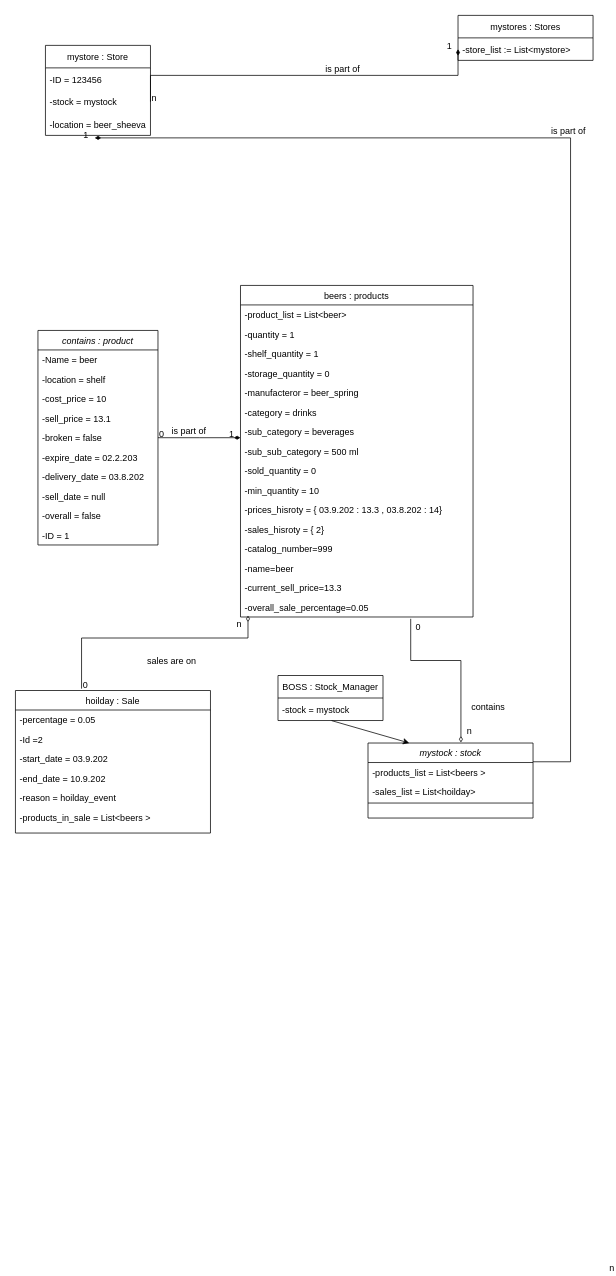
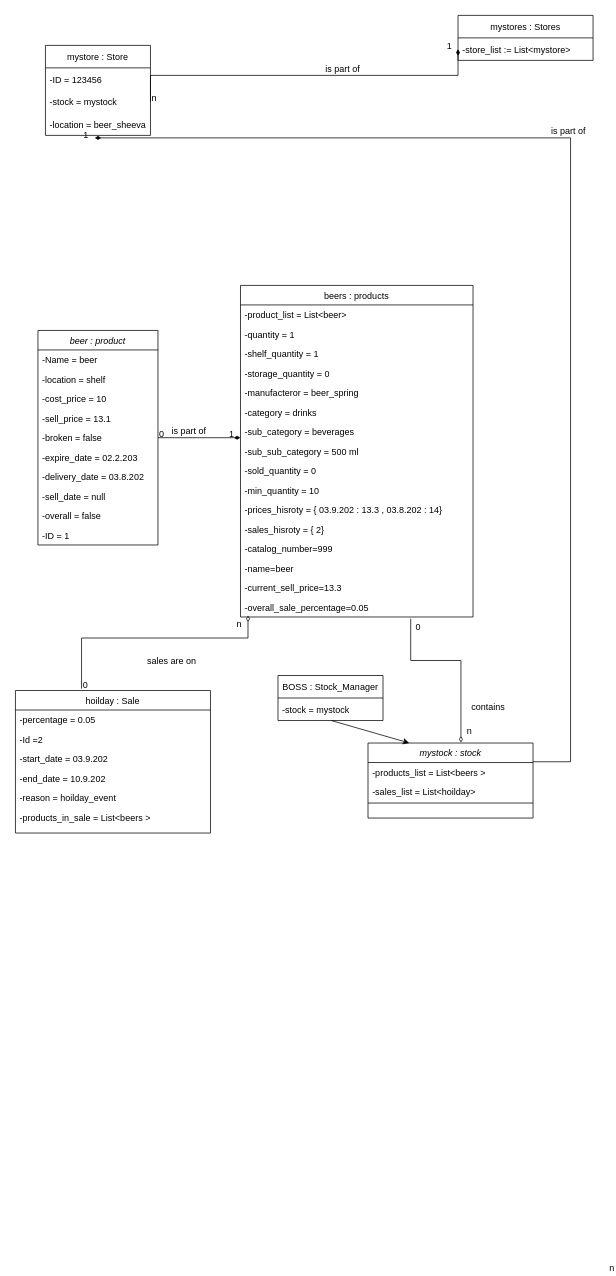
  <mxCell id="0" />
  <mxCell id="1" parent="0" />
- <mxCell id="2" value="contains : product" style="swimlane;fontStyle=2;align=center;verticalAlign=top;childLayout=stackLayout;horizontal=1;startSize=26;horizontalStack=0;resizeParent=1;resizeLast=0;collapsible=1;marginBottom=0;rounded=0;shadow=0;strokeWidth=1;" parent="1" vertex="1"><mxGeometry x="50" y="440" width="160" height="286" as="geometry"><mxRectangle x="230" y="140" width="160" height="26" as="alternateBounds" /></mxGeometry></mxCell>
+ <mxCell id="2" value="beer : product" style="swimlane;fontStyle=2;align=center;verticalAlign=top;childLayout=stackLayout;horizontal=1;startSize=26;horizontalStack=0;resizeParent=1;resizeLast=0;collapsible=1;marginBottom=0;rounded=0;shadow=0;strokeWidth=1;" parent="1" vertex="1"><mxGeometry x="50" y="440" width="160" height="286" as="geometry"><mxRectangle x="230" y="140" width="160" height="26" as="alternateBounds" /></mxGeometry></mxCell>
  <mxCell id="3" value="-Name = beer" style="text;align=left;verticalAlign=top;spacingLeft=4;spacingRight=4;overflow=hidden;rotatable=0;points=[[0,0.5],[1,0.5]];portConstraint=eastwest;" parent="2" vertex="1"><mxGeometry y="26" width="160" height="26" as="geometry" /></mxCell>
  <mxCell id="4" value="-location = shelf" style="text;align=left;verticalAlign=top;spacingLeft=4;spacingRight=4;overflow=hidden;rotatable=0;points=[[0,0.5],[1,0.5]];portConstraint=eastwest;rounded=0;shadow=0;html=0;fontColor=#000000;" parent="2" vertex="1"><mxGeometry y="52" width="160" height="26" as="geometry" /></mxCell>
  <mxCell id="5" value="-cost_price = 10" style="text;align=left;verticalAlign=top;spacingLeft=4;spacingRight=4;overflow=hidden;rotatable=0;points=[[0,0.5],[1,0.5]];portConstraint=eastwest;rounded=0;shadow=0;html=0;" parent="2" vertex="1"><mxGeometry y="78" width="160" height="26" as="geometry" /></mxCell>
  <mxCell id="6" value="-sell_price = 13.1" style="text;align=left;verticalAlign=top;spacingLeft=4;spacingRight=4;overflow=hidden;rotatable=0;points=[[0,0.5],[1,0.5]];portConstraint=eastwest;" parent="2" vertex="1"><mxGeometry y="104" width="160" height="26" as="geometry" /></mxCell>
  <mxCell id="7" value="-broken = false" style="text;align=left;verticalAlign=top;spacingLeft=4;spacingRight=4;overflow=hidden;rotatable=0;points=[[0,0.5],[1,0.5]];portConstraint=eastwest;" parent="2" vertex="1"><mxGeometry y="130" width="160" height="26" as="geometry" /></mxCell>
  <mxCell id="8" value="-expire_date = 02.2.203" style="text;align=left;verticalAlign=top;spacingLeft=4;spacingRight=4;overflow=hidden;rotatable=0;points=[[0,0.5],[1,0.5]];portConstraint=eastwest;" parent="2" vertex="1"><mxGeometry y="156" width="160" height="26" as="geometry" /></mxCell>
  <mxCell id="9" value="-delivery_date = 03.8.202" style="text;align=left;verticalAlign=top;spacingLeft=4;spacingRight=4;overflow=hidden;rotatable=0;points=[[0,0.5],[1,0.5]];portConstraint=eastwest;" parent="2" vertex="1"><mxGeometry y="182" width="160" height="26" as="geometry" /></mxCell>
  <mxCell id="10" value="-sell_date = null" style="text;align=left;verticalAlign=top;spacingLeft=4;spacingRight=4;overflow=hidden;rotatable=0;points=[[0,0.5],[1,0.5]];portConstraint=eastwest;" parent="2" vertex="1"><mxGeometry y="208" width="160" height="26" as="geometry" /></mxCell>
  <mxCell id="11" value="-overall = false" style="text;align=left;verticalAlign=top;spacingLeft=4;spacingRight=4;overflow=hidden;rotatable=0;points=[[0,0.5],[1,0.5]];portConstraint=eastwest;" parent="2" vertex="1"><mxGeometry y="234" width="160" height="26" as="geometry" /></mxCell>
  <mxCell id="12" value="-ID = 1" style="text;align=left;verticalAlign=top;spacingLeft=4;spacingRight=4;overflow=hidden;rotatable=0;points=[[0,0.5],[1,0.5]];portConstraint=eastwest;" parent="2" vertex="1"><mxGeometry y="260" width="160" height="26" as="geometry" /></mxCell>
  <mxCell id="13" value="beers : products" style="swimlane;fontStyle=0;align=center;verticalAlign=top;childLayout=stackLayout;horizontal=1;startSize=26;horizontalStack=0;resizeParent=1;resizeLast=0;collapsible=1;marginBottom=0;rounded=0;shadow=0;strokeWidth=1;" parent="1" vertex="1"><mxGeometry x="320" y="380" width="310" height="442" as="geometry"><mxRectangle x="550" y="140" width="160" height="26" as="alternateBounds" /></mxGeometry></mxCell>
  <mxCell id="14" value="-product_list = List&lt;beer&gt;" style="text;align=left;verticalAlign=top;spacingLeft=4;spacingRight=4;overflow=hidden;rotatable=0;points=[[0,0.5],[1,0.5]];portConstraint=eastwest;rounded=0;shadow=0;html=0;" parent="13" vertex="1"><mxGeometry y="26" width="310" height="26" as="geometry" /></mxCell>
  <mxCell id="15" value="-quantity = 1" style="text;align=left;verticalAlign=top;spacingLeft=4;spacingRight=4;overflow=hidden;rotatable=0;points=[[0,0.5],[1,0.5]];portConstraint=eastwest;rounded=0;shadow=0;html=0;" parent="13" vertex="1"><mxGeometry y="52" width="310" height="26" as="geometry" /></mxCell>
  <mxCell id="16" value="-shelf_quantity = 1" style="text;align=left;verticalAlign=top;spacingLeft=4;spacingRight=4;overflow=hidden;rotatable=0;points=[[0,0.5],[1,0.5]];portConstraint=eastwest;rounded=0;shadow=0;html=0;" parent="13" vertex="1"><mxGeometry y="78" width="310" height="26" as="geometry" /></mxCell>
  <mxCell id="17" value="-storage_quantity = 0" style="text;align=left;verticalAlign=top;spacingLeft=4;spacingRight=4;overflow=hidden;rotatable=0;points=[[0,0.5],[1,0.5]];portConstraint=eastwest;rounded=0;shadow=0;html=0;" parent="13" vertex="1"><mxGeometry y="104" width="310" height="26" as="geometry" /></mxCell>
  <mxCell id="18" value="-manufacteror = beer_spring" style="text;align=left;verticalAlign=top;spacingLeft=4;spacingRight=4;overflow=hidden;rotatable=0;points=[[0,0.5],[1,0.5]];portConstraint=eastwest;rounded=0;shadow=0;html=0;" parent="13" vertex="1"><mxGeometry y="130" width="310" height="26" as="geometry" /></mxCell>
  <mxCell id="19" value="-category = drinks" style="text;align=left;verticalAlign=top;spacingLeft=4;spacingRight=4;overflow=hidden;rotatable=0;points=[[0,0.5],[1,0.5]];portConstraint=eastwest;rounded=0;shadow=0;html=0;" parent="13" vertex="1"><mxGeometry y="156" width="310" height="26" as="geometry" /></mxCell>
  <mxCell id="20" value="-sub_category = beverages" style="text;align=left;verticalAlign=top;spacingLeft=4;spacingRight=4;overflow=hidden;rotatable=0;points=[[0,0.5],[1,0.5]];portConstraint=eastwest;rounded=0;shadow=0;html=0;" parent="13" vertex="1"><mxGeometry y="182" width="310" height="26" as="geometry" /></mxCell>
  <mxCell id="21" value="-sub_sub_category = 500 ml" style="text;align=left;verticalAlign=top;spacingLeft=4;spacingRight=4;overflow=hidden;rotatable=0;points=[[0,0.5],[1,0.5]];portConstraint=eastwest;rounded=0;shadow=0;html=0;" parent="13" vertex="1"><mxGeometry y="208" width="310" height="26" as="geometry" /></mxCell>
  <mxCell id="22" value="-sold_quantity = 0" style="text;align=left;verticalAlign=top;spacingLeft=4;spacingRight=4;overflow=hidden;rotatable=0;points=[[0,0.5],[1,0.5]];portConstraint=eastwest;rounded=0;shadow=0;html=0;" parent="13" vertex="1"><mxGeometry y="234" width="310" height="26" as="geometry" /></mxCell>
  <mxCell id="23" value="-min_quantity = 10" style="text;align=left;verticalAlign=top;spacingLeft=4;spacingRight=4;overflow=hidden;rotatable=0;points=[[0,0.5],[1,0.5]];portConstraint=eastwest;rounded=0;shadow=0;html=0;" parent="13" vertex="1"><mxGeometry y="260" width="310" height="26" as="geometry" /></mxCell>
  <mxCell id="24" value="-prices_hisroty = { 03.9.202 : 13.3 , 03.8.202 : 14}" style="text;align=left;verticalAlign=top;spacingLeft=4;spacingRight=4;overflow=hidden;rotatable=0;points=[[0,0.5],[1,0.5]];portConstraint=eastwest;rounded=0;shadow=0;html=0;fontColor=#000000;" parent="13" vertex="1"><mxGeometry y="286" width="310" height="26" as="geometry" /></mxCell>
  <mxCell id="25" value="-sales_hisroty = { 2}" style="text;align=left;verticalAlign=top;spacingLeft=4;spacingRight=4;overflow=hidden;rotatable=0;points=[[0,0.5],[1,0.5]];portConstraint=eastwest;rounded=0;shadow=0;html=0;fontColor=#000000;" parent="13" vertex="1"><mxGeometry y="312" width="310" height="26" as="geometry" /></mxCell>
  <mxCell id="26" value="-catalog_number=999" style="text;align=left;verticalAlign=top;spacingLeft=4;spacingRight=4;overflow=hidden;rotatable=0;points=[[0,0.5],[1,0.5]];portConstraint=eastwest;rounded=0;shadow=0;html=0;fontColor=#000000;" parent="13" vertex="1"><mxGeometry y="338" width="310" height="26" as="geometry" /></mxCell>
  <mxCell id="27" value="-name=beer" style="text;align=left;verticalAlign=top;spacingLeft=4;spacingRight=4;overflow=hidden;rotatable=0;points=[[0,0.5],[1,0.5]];portConstraint=eastwest;rounded=0;shadow=0;html=0;fontColor=#000000;" parent="13" vertex="1"><mxGeometry y="364" width="310" height="26" as="geometry" /></mxCell>
  <mxCell id="28" value="-current_sell_price=13.3" style="text;align=left;verticalAlign=top;spacingLeft=4;spacingRight=4;overflow=hidden;rotatable=0;points=[[0,0.5],[1,0.5]];portConstraint=eastwest;rounded=0;shadow=0;html=0;fontColor=#000000;" parent="13" vertex="1"><mxGeometry y="390" width="310" height="26" as="geometry" /></mxCell>
  <mxCell id="29" value="-overall_sale_percentage=0.05" style="text;align=left;verticalAlign=top;spacingLeft=4;spacingRight=4;overflow=hidden;rotatable=0;points=[[0,0.5],[1,0.5]];portConstraint=eastwest;rounded=0;shadow=0;html=0;fontColor=#000000;" parent="13" vertex="1"><mxGeometry y="416" width="310" height="26" as="geometry" /></mxCell>
  <mxCell id="30" value="" style="endArrow=diamondThin;shadow=0;strokeWidth=1;rounded=0;endFill=1;edgeStyle=elbowEdgeStyle;elbow=vertical;" parent="1" source="2" target="13" edge="1"><mxGeometry x="0.5" y="41" relative="1" as="geometry"><mxPoint x="330" y="1182" as="sourcePoint" /><mxPoint x="490" y="1182" as="targetPoint" /><mxPoint x="-40" y="32" as="offset" /></mxGeometry></mxCell>
  <mxCell id="31" value="0" style="resizable=0;align=left;verticalAlign=bottom;labelBackgroundColor=none;fontSize=12;" parent="30" connectable="0" vertex="1"><mxGeometry x="-1" relative="1" as="geometry"><mxPoint y="4" as="offset" /></mxGeometry></mxCell>
  <mxCell id="32" value="1" style="resizable=0;align=right;verticalAlign=bottom;labelBackgroundColor=none;fontSize=12;" parent="30" connectable="0" vertex="1"><mxGeometry x="1" relative="1" as="geometry"><mxPoint x="-7" y="4" as="offset" /></mxGeometry></mxCell>
  <mxCell id="33" value="is part of" style="text;html=1;resizable=0;points=[];;align=center;verticalAlign=middle;labelBackgroundColor=none;rounded=0;shadow=0;strokeWidth=1;fontSize=12;" parent="30" vertex="1" connectable="0"><mxGeometry x="0.5" y="49" relative="1" as="geometry"><mxPoint x="-43" y="40" as="offset" /></mxGeometry></mxCell>
  <mxCell id="34" value="mystock : stock" style="swimlane;fontStyle=2;align=center;verticalAlign=top;childLayout=stackLayout;horizontal=1;startSize=26;horizontalStack=0;resizeParent=1;resizeLast=0;collapsible=1;marginBottom=0;rounded=0;shadow=0;strokeWidth=1;" parent="1" vertex="1"><mxGeometry x="490" y="990" width="220" height="100" as="geometry"><mxRectangle x="230" y="140" width="160" height="26" as="alternateBounds" /></mxGeometry></mxCell>
  <mxCell id="35" value="-products_list = List&lt;beers &gt;&#10;" style="text;align=left;verticalAlign=top;spacingLeft=4;spacingRight=4;overflow=hidden;rotatable=0;points=[[0,0.5],[1,0.5]];portConstraint=eastwest;" parent="34" vertex="1"><mxGeometry y="26" width="220" height="26" as="geometry" /></mxCell>
  <mxCell id="36" value="" style="endArrow=none;html=1;rounded=0;" parent="34" edge="1"><mxGeometry width="50" height="50" relative="1" as="geometry"><mxPoint y="80" as="sourcePoint" /><mxPoint x="220" y="80" as="targetPoint" /></mxGeometry></mxCell>
  <mxCell id="37" value="-sales_list = List&lt;hoilday&gt;&#10;" style="text;align=left;verticalAlign=top;spacingLeft=4;spacingRight=4;overflow=hidden;rotatable=0;points=[[0,0.5],[1,0.5]];portConstraint=eastwest;" parent="34" vertex="1"><mxGeometry y="52" width="220" height="26" as="geometry" /></mxCell>
  <mxCell id="38" value="hoilday : Sale" style="swimlane;fontStyle=0;align=center;verticalAlign=top;childLayout=stackLayout;horizontal=1;startSize=26;horizontalStack=0;resizeParent=1;resizeLast=0;collapsible=1;marginBottom=0;rounded=0;shadow=0;strokeWidth=1;" parent="1" vertex="1"><mxGeometry x="20" y="920" width="260" height="190" as="geometry"><mxRectangle x="550" y="140" width="160" height="26" as="alternateBounds" /></mxGeometry></mxCell>
  <mxCell id="39" value="-percentage = 0.05" style="text;align=left;verticalAlign=top;spacingLeft=4;spacingRight=4;overflow=hidden;rotatable=0;points=[[0,0.5],[1,0.5]];portConstraint=eastwest;rounded=0;shadow=0;html=0;" parent="38" vertex="1"><mxGeometry y="26" width="260" height="26" as="geometry" /></mxCell>
  <mxCell id="40" value="-Id =2" style="text;align=left;verticalAlign=top;spacingLeft=4;spacingRight=4;overflow=hidden;rotatable=0;points=[[0,0.5],[1,0.5]];portConstraint=eastwest;rounded=0;shadow=0;html=0;" parent="38" vertex="1"><mxGeometry y="52" width="260" height="26" as="geometry" /></mxCell>
  <mxCell id="41" value="-start_date = 03.9.202" style="text;align=left;verticalAlign=top;spacingLeft=4;spacingRight=4;overflow=hidden;rotatable=0;points=[[0,0.5],[1,0.5]];portConstraint=eastwest;rounded=0;shadow=0;html=0;" parent="38" vertex="1"><mxGeometry y="78" width="260" height="26" as="geometry" /></mxCell>
  <mxCell id="42" value="-end_date = 10.9.202" style="text;align=left;verticalAlign=top;spacingLeft=4;spacingRight=4;overflow=hidden;rotatable=0;points=[[0,0.5],[1,0.5]];portConstraint=eastwest;rounded=0;shadow=0;html=0;" parent="38" vertex="1"><mxGeometry y="104" width="260" height="26" as="geometry" /></mxCell>
  <mxCell id="43" value="-reason = hoilday_event" style="text;align=left;verticalAlign=top;spacingLeft=4;spacingRight=4;overflow=hidden;rotatable=0;points=[[0,0.5],[1,0.5]];portConstraint=eastwest;rounded=0;shadow=0;html=0;" parent="38" vertex="1"><mxGeometry y="130" width="260" height="26" as="geometry" /></mxCell>
  <mxCell id="44" value="-products_in_sale = List&lt;beers &gt;" style="text;align=left;verticalAlign=top;spacingLeft=4;spacingRight=4;overflow=hidden;rotatable=0;points=[[0,0.5],[1,0.5]];portConstraint=eastwest;rounded=0;shadow=0;html=0;" parent="38" vertex="1"><mxGeometry y="156" width="260" height="26" as="geometry" /></mxCell>
  <mxCell id="45" value="" style="endArrow=diamondThin;shadow=0;strokeWidth=1;rounded=0;endFill=0;edgeStyle=elbowEdgeStyle;elbow=vertical;exitX=0.339;exitY=-0.013;exitDx=0;exitDy=0;exitPerimeter=0;" parent="1" source="38" edge="1"><mxGeometry x="0.5" y="41" relative="1" as="geometry"><mxPoint x="278.16" y="939.73" as="sourcePoint" /><mxPoint x="330" y="820" as="targetPoint" /><mxPoint x="-40" y="32" as="offset" /><Array as="points"><mxPoint x="379.38" y="850" /><mxPoint x="339.38" y="860" /><mxPoint x="469.38" y="830" /><mxPoint x="579.38" y="840" /><mxPoint x="539.38" y="840" /></Array></mxGeometry></mxCell>
  <mxCell id="46" value="0" style="resizable=0;align=left;verticalAlign=bottom;labelBackgroundColor=none;fontSize=12;" parent="45" connectable="0" vertex="1"><mxGeometry x="-1" relative="1" as="geometry"><mxPoint y="4" as="offset" /></mxGeometry></mxCell>
  <mxCell id="47" value="n" style="resizable=0;align=right;verticalAlign=bottom;labelBackgroundColor=none;fontSize=12;" parent="45" connectable="0" vertex="1"><mxGeometry x="1" relative="1" as="geometry"><mxPoint x="-7" y="20" as="offset" /></mxGeometry></mxCell>
  <mxCell id="48" value="sales are on" style="text;html=1;resizable=0;points=[];;align=center;verticalAlign=middle;labelBackgroundColor=none;rounded=0;shadow=0;strokeWidth=1;fontSize=12;" parent="45" vertex="1" connectable="0"><mxGeometry x="0.5" y="49" relative="1" as="geometry"><mxPoint x="-53" y="79" as="offset" /></mxGeometry></mxCell>
  <mxCell id="49" value="" style="endArrow=diamondThin;shadow=0;strokeWidth=1;rounded=0;endFill=0;edgeStyle=elbowEdgeStyle;elbow=vertical;entryX=0.563;entryY=-0.006;entryDx=0;entryDy=0;entryPerimeter=0;exitX=0.732;exitY=1.092;exitDx=0;exitDy=0;exitPerimeter=0;" parent="1" source="29" target="34" edge="1"><mxGeometry x="0.5" y="41" relative="1" as="geometry"><mxPoint x="460" y="850" as="sourcePoint" /><mxPoint x="560" y="910" as="targetPoint" /><mxPoint x="-40" y="32" as="offset" /><Array as="points"><mxPoint x="540" y="880" /><mxPoint x="614" y="930" /><mxPoint x="605" y="960" /></Array></mxGeometry></mxCell>
  <mxCell id="50" value="0" style="resizable=0;align=left;verticalAlign=bottom;labelBackgroundColor=none;fontSize=12;" parent="49" connectable="0" vertex="1"><mxGeometry x="-1" relative="1" as="geometry"><mxPoint x="5" y="20" as="offset" /></mxGeometry></mxCell>
  <mxCell id="51" value="n" style="resizable=0;align=right;verticalAlign=bottom;labelBackgroundColor=none;fontSize=12;" parent="49" connectable="0" vertex="1"><mxGeometry x="1" relative="1" as="geometry"><mxPoint x="16" y="-7" as="offset" /></mxGeometry></mxCell>
  <mxCell id="52" value="contains" style="text;html=1;resizable=0;points=[];;align=center;verticalAlign=middle;labelBackgroundColor=none;rounded=0;shadow=0;strokeWidth=1;fontSize=12;" parent="49" vertex="1" connectable="0"><mxGeometry x="0.5" y="49" relative="1" as="geometry"><mxPoint x="-13" y="10" as="offset" /></mxGeometry></mxCell>
  <mxCell id="53" value="mystore : Store" style="swimlane;fontStyle=0;childLayout=stackLayout;horizontal=1;startSize=30;horizontalStack=0;resizeParent=1;resizeParentMax=0;resizeLast=0;collapsible=1;marginBottom=0;" parent="1" vertex="1"><mxGeometry x="60" y="60" width="140" height="120" as="geometry" /></mxCell>
  <mxCell id="54" value="-ID = 123456" style="text;strokeColor=none;fillColor=none;align=left;verticalAlign=middle;spacingLeft=4;spacingRight=4;overflow=hidden;points=[[0,0.5],[1,0.5]];portConstraint=eastwest;rotatable=0;" parent="53" vertex="1"><mxGeometry y="30" width="140" height="30" as="geometry" /></mxCell>
  <mxCell id="55" value="-stock = mystock" style="text;strokeColor=none;fillColor=none;align=left;verticalAlign=middle;spacingLeft=4;spacingRight=4;overflow=hidden;points=[[0,0.5],[1,0.5]];portConstraint=eastwest;rotatable=0;" parent="53" vertex="1"><mxGeometry y="60" width="140" height="30" as="geometry" /></mxCell>
  <mxCell id="56" value="-location = beer_sheeva" style="text;strokeColor=none;fillColor=none;align=left;verticalAlign=middle;spacingLeft=4;spacingRight=4;overflow=hidden;points=[[0,0.5],[1,0.5]];portConstraint=eastwest;rotatable=0;" parent="53" vertex="1"><mxGeometry y="90" width="140" height="30" as="geometry" /></mxCell>
  <mxCell id="57" value="mystores : Stores" style="swimlane;fontStyle=0;childLayout=stackLayout;horizontal=1;startSize=30;horizontalStack=0;resizeParent=1;resizeParentMax=0;resizeLast=0;collapsible=1;marginBottom=0;" parent="1" vertex="1"><mxGeometry x="610" y="20" width="180" height="60" as="geometry" /></mxCell>
  <mxCell id="58" value="-store_list := List&lt;mystore&gt;" style="text;strokeColor=none;fillColor=none;align=left;verticalAlign=middle;spacingLeft=4;spacingRight=4;overflow=hidden;points=[[0,0.5],[1,0.5]];portConstraint=eastwest;rotatable=0;" parent="57" vertex="1"><mxGeometry y="30" width="180" height="30" as="geometry" /></mxCell>
  <mxCell id="59" value="" style="endArrow=diamondThin;shadow=0;strokeWidth=1;rounded=0;endFill=1;edgeStyle=elbowEdgeStyle;elbow=vertical;exitX=1;exitY=0.5;exitDx=0;exitDy=0;entryX=0;entryY=0.5;entryDx=0;entryDy=0;" parent="1" source="55" target="58" edge="1"><mxGeometry x="0.5" y="41" relative="1" as="geometry"><mxPoint x="290" y="359.5" as="sourcePoint" /><mxPoint x="570" y="359.5" as="targetPoint" /><mxPoint x="-40" y="32" as="offset" /></mxGeometry></mxCell>
  <mxCell id="60" value="n" style="resizable=0;align=left;verticalAlign=bottom;labelBackgroundColor=none;fontSize=12;" parent="59" connectable="0" vertex="1"><mxGeometry x="-1" relative="1" as="geometry"><mxPoint y="4" as="offset" /></mxGeometry></mxCell>
  <mxCell id="61" value="1" style="resizable=0;align=right;verticalAlign=bottom;labelBackgroundColor=none;fontSize=12;" parent="59" connectable="0" vertex="1"><mxGeometry x="1" relative="1" as="geometry"><mxPoint x="-7" y="4" as="offset" /></mxGeometry></mxCell>
  <mxCell id="62" value="is part of" style="text;html=1;resizable=0;points=[];;align=center;verticalAlign=middle;labelBackgroundColor=none;rounded=0;shadow=0;strokeWidth=1;fontSize=12;" parent="59" vertex="1" connectable="0"><mxGeometry x="0.5" y="49" relative="1" as="geometry"><mxPoint x="-70" y="40" as="offset" /></mxGeometry></mxCell>
  <mxCell id="63" value="" style="endArrow=diamondThin;shadow=0;strokeWidth=1;rounded=0;endFill=1;edgeStyle=elbowEdgeStyle;elbow=vertical;exitX=1;exitY=0.25;exitDx=0;exitDy=0;entryX=0.469;entryY=1.11;entryDx=0;entryDy=0;entryPerimeter=0;" parent="1" source="34" target="56" edge="1"><mxGeometry x="0.5" y="41" relative="1" as="geometry"><mxPoint x="760" y="1110" as="sourcePoint" /><mxPoint x="750" y="410" as="targetPoint" /><mxPoint x="-40" y="32" as="offset" /><Array as="points"><mxPoint x="760" y="1115" /><mxPoint x="750" y="950" /><mxPoint x="140" y="460" /><mxPoint x="760" y="960" /><mxPoint x="630" y="380" /><mxPoint x="710" y="420" /><mxPoint x="730" y="890" /><mxPoint x="530" y="490" /><mxPoint x="710" y="560" /><mxPoint x="740" y="740" /><mxPoint x="670" y="580" /><mxPoint x="730" y="680" /><mxPoint x="610" y="490" /></Array></mxGeometry></mxCell>
  <mxCell id="64" value="n" style="resizable=0;align=left;verticalAlign=bottom;labelBackgroundColor=none;fontSize=12;" parent="63" connectable="0" vertex="1"><mxGeometry x="-1" relative="1" as="geometry"><mxPoint x="100" y="684" as="offset" /></mxGeometry></mxCell>
  <mxCell id="65" value="1" style="resizable=0;align=right;verticalAlign=bottom;labelBackgroundColor=none;fontSize=12;" parent="63" connectable="0" vertex="1"><mxGeometry x="1" relative="1" as="geometry"><mxPoint x="-7" y="4" as="offset" /></mxGeometry></mxCell>
  <mxCell id="66" value="is part of" style="text;html=1;resizable=0;points=[];;align=center;verticalAlign=middle;labelBackgroundColor=none;rounded=0;shadow=0;strokeWidth=1;fontSize=12;" parent="63" vertex="1" connectable="0"><mxGeometry x="0.5" y="49" relative="1" as="geometry"><mxPoint x="252" y="-59" as="offset" /></mxGeometry></mxCell>
  <mxCell id="67" value="BOSS : Stock_Manager" style="swimlane;fontStyle=0;childLayout=stackLayout;horizontal=1;startSize=30;horizontalStack=0;resizeParent=1;resizeParentMax=0;resizeLast=0;collapsible=1;marginBottom=0;" parent="1" vertex="1"><mxGeometry x="370" y="900" width="140" height="60" as="geometry" /></mxCell>
  <mxCell id="68" value="-stock = mystock" style="text;strokeColor=none;fillColor=none;align=left;verticalAlign=middle;spacingLeft=4;spacingRight=4;overflow=hidden;points=[[0,0.5],[1,0.5]];portConstraint=eastwest;rotatable=0;" parent="67" vertex="1"><mxGeometry y="30" width="140" height="30" as="geometry" /></mxCell>
  <mxCell id="69" value="" style="endArrow=classic;html=1;rounded=0;exitX=0.51;exitY=1.004;exitDx=0;exitDy=0;exitPerimeter=0;entryX=0.25;entryY=0;entryDx=0;entryDy=0;" parent="1" source="68" target="34" edge="1"><mxGeometry width="50" height="50" relative="1" as="geometry"><mxPoint x="360" y="930" as="sourcePoint" /><mxPoint x="410" y="880" as="targetPoint" /></mxGeometry></mxCell>
